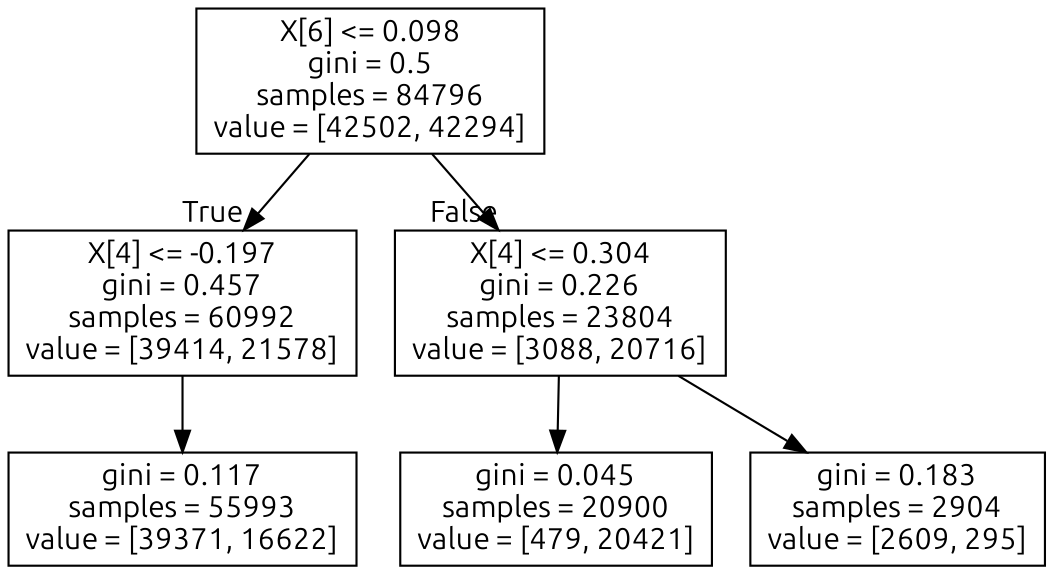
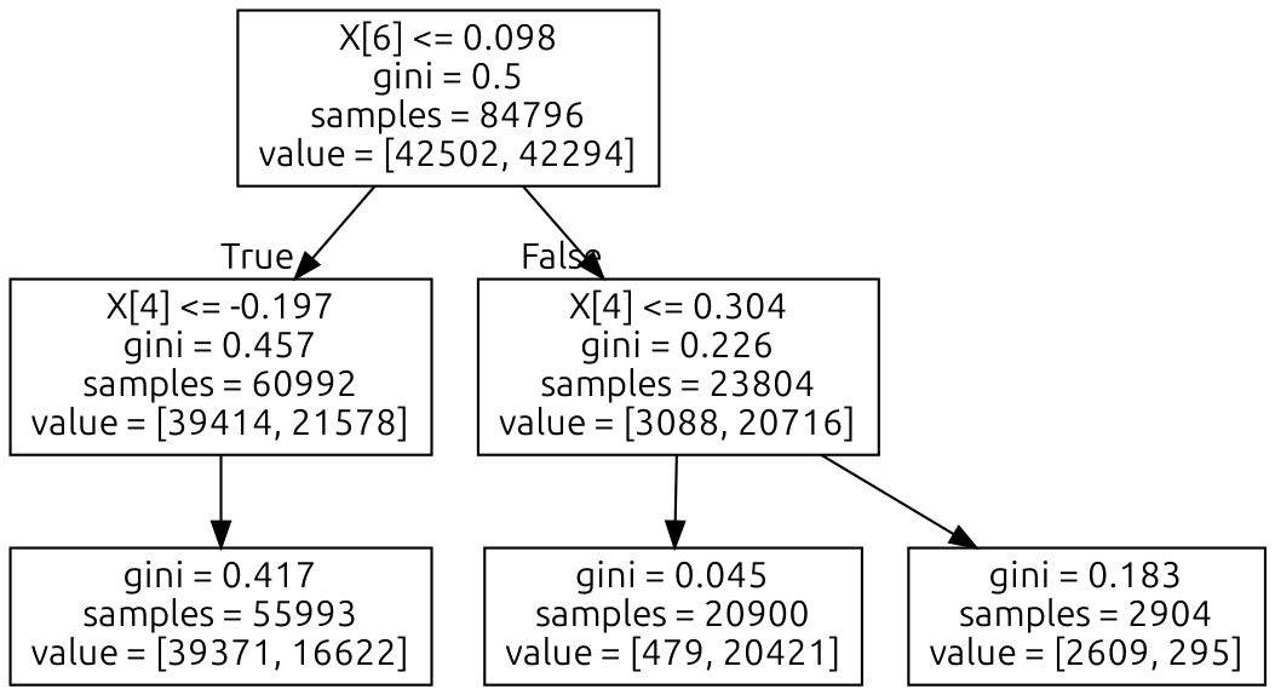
  digraph {
    fontname=Ubuntu
    node [fontname=Ubuntu shape=box]
    edge [fontname=Ubuntu]
    n1 [label="X[6] <= 0.098\ngini = 0.5\nsamples = 84796\nvalue = [42502, 42294]"]
    n2 [label="X[4] <= -0.197\ngini = 0.457\nsamples = 60992\nvalue = [39414, 21578]"]
    n3 [label="X[4] <= 0.304\ngini = 0.226\nsamples = 23804\nvalue = [3088, 20716]"]
-   n4 [label="gini = 0.117\nsamples = 55993\nvalue = [39371, 16622]"]
+   n4 [label="gini = 0.417\nsamples = 55993\nvalue = [39371, 16622]"]
    n5 [label="gini = 0.045\nsamples = 20900\nvalue = [479, 20421]"]
    n6 [label="gini = 0.183\nsamples = 2904\nvalue = [2609, 295]"]
    n1 -> n2 [headlabel=True labelangle=45 labeldistance=2.5]
    n1 -> n3 [headlabel=False labelangle=-45 labeldistance=2.5]
    n2 -> n4
    n3 -> n5
    n3 -> n6
  }
